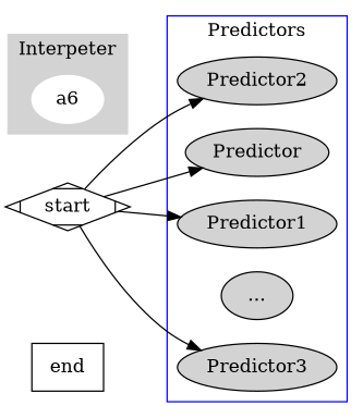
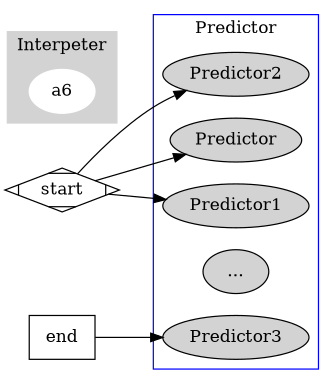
  digraph {
    rankdir=LR
    node [style=filled]
    Predictor1
    Predictor2
    Predictor3
    "..."
    n5 [label=Predictor]
    n6 [color=white label=a6]
    start [shape=Mdiamond style=""]
    end [shape=Mquare style=""]
    subgraph cluster_1 {
      color=blue
-     label=Predictors
+     label=Predictor
      Predictor1
      Predictor2
      Predictor3
      "..."
      n5
    }
    subgraph cluster_2 {
      color=lightgrey
      label=Interpeter
      style=filled
      n6
    }
    start -> Predictor1
    start -> Predictor2
-   start -> Predictor3
+   end -> Predictor3
    start -> n5
  }
